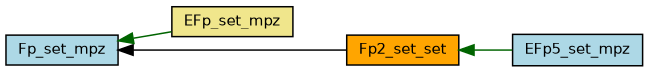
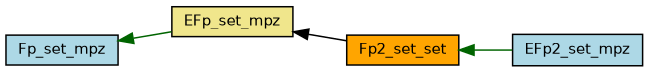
  digraph {
    rankdir=LR
    node [color=black fillcolor=lightblue fontname=Helvetica fontsize=10 shape=record style=filled]
    edge [color=darkgreen dir=back fontname=Helvetica fontsize=10 labelfontname=Helvetica labelfontsize=10 style=solid]
    n1 [fontcolor=black height=0.2 label=Fp_set_mpz width=0.4]
    n2 [fillcolor=khaki height=0.2 label=EFp_set_mpz width=0.4]
    n3 [fillcolor=orange height=0.2 label=Fp2_set_set width=0.4]
-   n4 [height=0.2 label=EFp5_set_mpz width=0.4]
+   n4 [height=0.2 label=EFp2_set_mpz width=0.4]
    n1 -> n2
-   n1 -> n3 [color=black]
+   n2 -> n3 [color=black]
    n3 -> n4
  }
